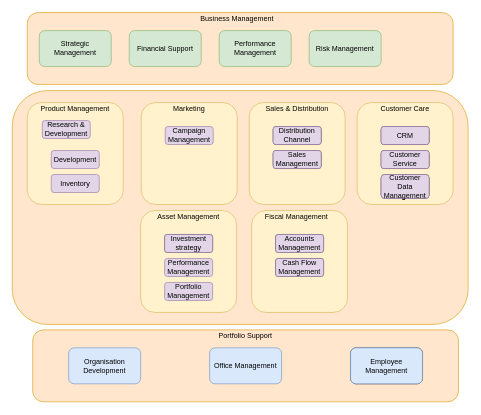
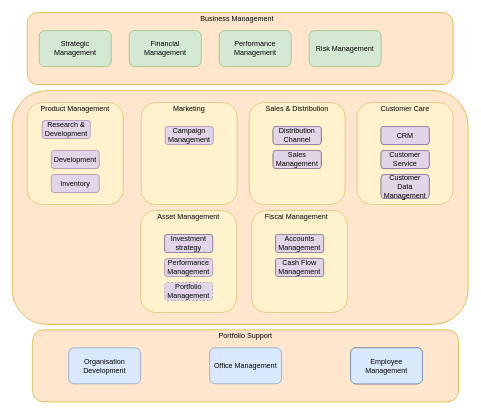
  <mxCell id="0" />
  <mxCell id="1" parent="0" />
  <mxCell id="2" value="" style="rounded=1;whiteSpace=wrap;html=1;fillColor=#ffe6cc;strokeColor=#d79b00;" vertex="1" parent="1"><mxGeometry x="20" y="150" width="760" height="390" as="geometry" /></mxCell>
  <mxCell id="3" value="" style="rounded=1;whiteSpace=wrap;html=1;fillColor=#ffe6cc;strokeColor=#d79b00;" vertex="1" parent="1"><mxGeometry x="45" y="20" width="710" height="120" as="geometry" /></mxCell>
  <mxCell id="4" value="Business Management" style="text;html=1;strokeColor=none;fillColor=none;align=center;verticalAlign=middle;whiteSpace=wrap;rounded=0;" vertex="1" parent="1"><mxGeometry x="270" y="20" width="250" height="20" as="geometry" /></mxCell>
  <mxCell id="5" value="Strategic Management" style="rounded=1;whiteSpace=wrap;html=1;fillColor=#d5e8d4;strokeColor=#82b366;" vertex="1" parent="1"><mxGeometry x="65" y="50" width="120" height="60" as="geometry" /></mxCell>
- <mxCell id="6" value="Financial Support" style="rounded=1;whiteSpace=wrap;html=1;fillColor=#d5e8d4;strokeColor=#82b366;" vertex="1" parent="1"><mxGeometry x="215" y="50" width="120" height="60" as="geometry" /></mxCell>
+ <mxCell id="6" value="Financial Management" style="rounded=1;whiteSpace=wrap;html=1;fillColor=#d5e8d4;strokeColor=#82b366;" vertex="1" parent="1"><mxGeometry x="215" y="50" width="120" height="60" as="geometry" /></mxCell>
  <mxCell id="7" value="Performance Management" style="rounded=1;whiteSpace=wrap;html=1;fillColor=#d5e8d4;strokeColor=#82b366;" vertex="1" parent="1"><mxGeometry x="365" y="50" width="120" height="60" as="geometry" /></mxCell>
  <mxCell id="8" value="Risk Management" style="rounded=1;whiteSpace=wrap;html=1;fillColor=#d5e8d4;strokeColor=#82b366;" vertex="1" parent="1"><mxGeometry x="515" y="50" width="120" height="60" as="geometry" /></mxCell>
  <mxCell id="9" value="" style="rounded=1;whiteSpace=wrap;html=1;fillColor=#fff2cc;strokeColor=#d6b656;" vertex="1" parent="1"><mxGeometry x="45" y="170" width="160" height="170" as="geometry" /></mxCell>
  <mxCell id="10" value="Product Management" style="text;html=1;strokeColor=none;fillColor=none;align=center;verticalAlign=middle;whiteSpace=wrap;rounded=0;" vertex="1" parent="1"><mxGeometry x="35" y="170" width="180" height="20" as="geometry" /></mxCell>
  <mxCell id="11" value="Research &amp;amp; Development" style="rounded=1;whiteSpace=wrap;html=1;fillColor=#e1d5e7;strokeColor=#9673a6;" vertex="1" parent="1"><mxGeometry x="70" y="200" width="80" height="30" as="geometry" /></mxCell>
  <mxCell id="12" value="Development" style="rounded=1;whiteSpace=wrap;html=1;fillColor=#e1d5e7;strokeColor=#9673a6;" vertex="1" parent="1"><mxGeometry x="85" y="250" width="80" height="30" as="geometry" /></mxCell>
  <mxCell id="13" value="Inventory" style="rounded=1;whiteSpace=wrap;html=1;fillColor=#e1d5e7;strokeColor=#9673a6;" vertex="1" parent="1"><mxGeometry x="85" y="290" width="80" height="30" as="geometry" /></mxCell>
  <mxCell id="14" value="" style="rounded=1;whiteSpace=wrap;html=1;fillColor=#fff2cc;strokeColor=#d6b656;" vertex="1" parent="1"><mxGeometry x="235" y="170" width="160" height="170" as="geometry" /></mxCell>
  <mxCell id="15" value="Marketing&lt;span style=&quot;color: rgba(0 , 0 , 0 , 0) ; font-family: monospace ; font-size: 0px&quot;&gt;%3CmxGraphModel%3E%3Croot%3E%3CmxCell%20id%3D%220%22%2F%3E%3CmxCell%20id%3D%221%22%20parent%3D%220%22%2F%3E%3CmxCell%20id%3D%222%22%20value%3D%22%22%20style%3D%22rounded%3D1%3BwhiteSpace%3Dwrap%3Bhtml%3D1%3B%22%20vertex%3D%221%22%20parent%3D%221%22%3E%3CmxGeometry%20x%3D%2250%22%20y%3D%22290%22%20width%3D%22160%22%20height%3D%22170%22%20as%3D%22geometry%22%2F%3E%3C%2FmxCell%3E%3CmxCell%20id%3D%223%22%20value%3D%22Product%20Management%22%20style%3D%22text%3Bhtml%3D1%3BstrokeColor%3Dnone%3BfillColor%3Dnone%3Balign%3Dcenter%3BverticalAlign%3Dmiddle%3BwhiteSpace%3Dwrap%3Brounded%3D0%3B%22%20vertex%3D%221%22%20parent%3D%221%22%3E%3CmxGeometry%20x%3D%2240%22%20y%3D%22290%22%20width%3D%22180%22%20height%3D%2220%22%20as%3D%22geometry%22%2F%3E%3C%2FmxCell%3E%3CmxCell%20id%3D%224%22%20value%3D%22Research%20%26amp%3Bamp%3B%20Development%22%20style%3D%22rounded%3D1%3BwhiteSpace%3Dwrap%3Bhtml%3D1%3B%22%20vertex%3D%221%22%20parent%3D%221%22%3E%3CmxGeometry%20x%3D%2290%22%20y%3D%22330%22%20width%3D%2280%22%20height%3D%2230%22%20as%3D%22geometry%22%2F%3E%3C%2FmxCell%3E%3CmxCell%20id%3D%225%22%20value%3D%22Development%22%20style%3D%22rounded%3D1%3BwhiteSpace%3Dwrap%3Bhtml%3D1%3B%22%20vertex%3D%221%22%20parent%3D%221%22%3E%3CmxGeometry%20x%3D%2290%22%20y%3D%22370%22%20width%3D%2280%22%20height%3D%2230%22%20as%3D%22geometry%22%2F%3E%3C%2FmxCell%3E%3CmxCell%20id%3D%226%22%20value%3D%22Inventory%22%20style%3D%22rounded%3D1%3BwhiteSpace%3Dwrap%3Bhtml%3D1%3B%22%20vertex%3D%221%22%20parent%3D%221%22%3E%3CmxGeometry%20x%3D%2290%22%20y%3D%22410%22%20width%3D%2280%22%20height%3D%2230%22%20as%3D%22geometry%22%2F%3E%3C%2FmxCell%3E%3C%2Froot%3E%3C%2FmxGraphModel%3E&lt;/span&gt;" style="text;html=1;strokeColor=none;fillColor=none;align=center;verticalAlign=middle;whiteSpace=wrap;rounded=0;" vertex="1" parent="1"><mxGeometry x="225" y="170" width="180" height="20" as="geometry" /></mxCell>
  <mxCell id="16" value="Campaign Management" style="rounded=1;whiteSpace=wrap;html=1;fillColor=#e1d5e7;strokeColor=#9673a6;" vertex="1" parent="1"><mxGeometry x="275" y="210" width="80" height="30" as="geometry" /></mxCell>
  <mxCell id="17" value="" style="rounded=1;whiteSpace=wrap;html=1;fillColor=#fff2cc;strokeColor=#d6b656;" vertex="1" parent="1"><mxGeometry x="415" y="170" width="160" height="170" as="geometry" /></mxCell>
  <mxCell id="18" value="Sales &amp;amp; Distribution&lt;span style=&quot;color: rgba(0 , 0 , 0 , 0) ; font-family: monospace ; font-size: 0px&quot;&gt;%3CmxGraphModel%3E%3Croot%3E%3CmxCell%20id%3D%220%22%2F%3E%3CmxCell%20id%3D%221%22%20parent%3D%220%22%2F%3E%3CmxCell%20id%3D%222%22%20value%3D%22%22%20style%3D%22rounded%3D1%3BwhiteSpace%3Dwrap%3Bhtml%3D1%3B%22%20vertex%3D%221%22%20parent%3D%221%22%3E%3CmxGeometry%20x%3D%2250%22%20y%3D%22290%22%20width%3D%22160%22%20height%3D%22170%22%20as%3D%22geometry%22%2F%3E%3C%2FmxCell%3E%3CmxCell%20id%3D%223%22%20value%3D%22Product%20Management%22%20style%3D%22text%3Bhtml%3D1%3BstrokeColor%3Dnone%3BfillColor%3Dnone%3Balign%3Dcenter%3BverticalAlign%3Dmiddle%3BwhiteSpace%3Dwrap%3Brounded%3D0%3B%22%20vertex%3D%221%22%20parent%3D%221%22%3E%3CmxGeometry%20x%3D%2240%22%20y%3D%22290%22%20width%3D%22180%22%20height%3D%2220%22%20as%3D%22geometry%22%2F%3E%3C%2FmxCell%3E%3CmxCell%20id%3D%224%22%20value%3D%22Research%20%26amp%3Bamp%3B%20Development%22%20style%3D%22rounded%3D1%3BwhiteSpace%3Dwrap%3Bhtml%3D1%3B%22%20vertex%3D%221%22%20parent%3D%221%22%3E%3CmxGeometry%20x%3D%2290%22%20y%3D%22330%22%20width%3D%2280%22%20height%3D%2230%22%20as%3D%22geometry%22%2F%3E%3C%2FmxCell%3E%3CmxCell%20id%3D%225%22%20value%3D%22Development%22%20style%3D%22rounded%3D1%3BwhiteSpace%3Dwrap%3Bhtml%3D1%3B%22%20vertex%3D%221%22%20parent%3D%221%22%3E%3CmxGeometry%20x%3D%2290%22%20y%3D%22370%22%20width%3D%2280%22%20height%3D%2230%22%20as%3D%22geometry%22%2F%3E%3C%2FmxCell%3E%3CmxCell%20id%3D%226%22%20value%3D%22Inventory%22%20style%3D%22rounded%3D1%3BwhiteSpace%3Dwrap%3Bhtml%3D1%3B%22%20vertex%3D%221%22%20parent%3D%221%22%3E%3CmxGeometry%20x%3D%2290%22%20y%3D%22410%22%20width%3D%2280%22%20height%3D%2230%22%20as%3D%22geometry%22%2F%3E%3C%2FmxCell%3E%3C%2Froot%3E%3C%2FmxGraphModel%3E&lt;/span&gt;" style="text;html=1;strokeColor=none;fillColor=none;align=center;verticalAlign=middle;whiteSpace=wrap;rounded=0;" vertex="1" parent="1"><mxGeometry x="405" y="170" width="180" height="20" as="geometry" /></mxCell>
  <mxCell id="19" value="Distribution Channel" style="rounded=1;whiteSpace=wrap;html=1;" vertex="1" parent="1"><mxGeometry x="455" y="210" width="80" height="30" as="geometry" /></mxCell>
  <mxCell id="20" value="Sales Management" style="rounded=1;whiteSpace=wrap;html=1;" vertex="1" parent="1"><mxGeometry x="455" y="250" width="80" height="30" as="geometry" /></mxCell>
  <mxCell id="21" value="" style="rounded=1;whiteSpace=wrap;html=1;fillColor=#fff2cc;strokeColor=#d6b656;" vertex="1" parent="1"><mxGeometry x="595" y="170" width="160" height="170" as="geometry" /></mxCell>
  <mxCell id="22" value="Customer Care" style="text;html=1;strokeColor=none;fillColor=none;align=center;verticalAlign=middle;whiteSpace=wrap;rounded=0;" vertex="1" parent="1"><mxGeometry x="585" y="170" width="180" height="20" as="geometry" /></mxCell>
  <mxCell id="23" value="CRM" style="rounded=1;whiteSpace=wrap;html=1;" vertex="1" parent="1"><mxGeometry x="635" y="210" width="80" height="30" as="geometry" /></mxCell>
  <mxCell id="24" value="Customer Service" style="rounded=1;whiteSpace=wrap;html=1;" vertex="1" parent="1"><mxGeometry x="635" y="250" width="80" height="30" as="geometry" /></mxCell>
  <mxCell id="25" value="Customer Data Management" style="rounded=1;whiteSpace=wrap;html=1;" vertex="1" parent="1"><mxGeometry x="635" y="290" width="80" height="40" as="geometry" /></mxCell>
  <mxCell id="26" value="" style="rounded=1;whiteSpace=wrap;html=1;fillColor=#fff2cc;strokeColor=#d6b656;" vertex="1" parent="1"><mxGeometry x="234" y="350" width="160" height="170" as="geometry" /></mxCell>
  <mxCell id="27" value="Asset Management" style="text;html=1;strokeColor=none;fillColor=none;align=center;verticalAlign=middle;whiteSpace=wrap;rounded=0;" vertex="1" parent="1"><mxGeometry x="224" y="350" width="180" height="20" as="geometry" /></mxCell>
  <mxCell id="28" value="Investment strategy" style="rounded=1;whiteSpace=wrap;html=1;" vertex="1" parent="1"><mxGeometry x="274" y="390" width="80" height="30" as="geometry" /></mxCell>
  <mxCell id="29" value="Performance Management" style="rounded=1;whiteSpace=wrap;html=1;fillColor=#e1d5e7;strokeColor=#9673a6;" vertex="1" parent="1"><mxGeometry x="274" y="430" width="80" height="30" as="geometry" /></mxCell>
- <mxCell id="30" value="Portfolio Management" style="rounded=1;whiteSpace=wrap;html=1;fillColor=#e1d5e7;strokeColor=#9673a6;" vertex="1" parent="1"><mxGeometry x="274" y="470" width="80" height="30" as="geometry" /></mxCell>
+ <mxCell id="30" value="Portfolio Management" style="rounded=1;whiteSpace=wrap;html=1;fillColor=#e1d5e7;strokeColor=#9673a6;dashed=1;" vertex="1" parent="1"><mxGeometry x="274" y="470" width="80" height="30" as="geometry" /></mxCell>
  <mxCell id="31" value="" style="rounded=1;whiteSpace=wrap;html=1;fillColor=#fff2cc;strokeColor=#d6b656;" vertex="1" parent="1"><mxGeometry x="419" y="350" width="160" height="170" as="geometry" /></mxCell>
  <mxCell id="32" value="Fiscal Management" style="text;html=1;strokeColor=none;fillColor=none;align=center;verticalAlign=middle;whiteSpace=wrap;rounded=0;" vertex="1" parent="1"><mxGeometry x="404" y="350" width="180" height="20" as="geometry" /></mxCell>
  <mxCell id="33" value="Accounts Management" style="rounded=1;whiteSpace=wrap;html=1;" vertex="1" parent="1"><mxGeometry x="459" y="390" width="80" height="30" as="geometry" /></mxCell>
  <mxCell id="34" value="Cash Flow Management" style="rounded=1;whiteSpace=wrap;html=1;" vertex="1" parent="1"><mxGeometry x="459" y="430" width="80" height="30" as="geometry" /></mxCell>
  <mxCell id="35" value="" style="rounded=1;whiteSpace=wrap;html=1;fillColor=#ffe6cc;strokeColor=#d79b00;" vertex="1" parent="1"><mxGeometry x="54" y="549" width="710" height="120" as="geometry" /></mxCell>
  <mxCell id="36" value="Portfolio Support" style="text;html=1;strokeColor=none;fillColor=none;align=center;verticalAlign=middle;whiteSpace=wrap;rounded=0;" vertex="1" parent="1"><mxGeometry x="284" y="549" width="250" height="20" as="geometry" /></mxCell>
  <mxCell id="37" value="Organisation Development" style="rounded=1;whiteSpace=wrap;html=1;fillColor=#dae8fc;strokeColor=#6c8ebf;" vertex="1" parent="1"><mxGeometry x="114" y="579" width="120" height="60" as="geometry" /></mxCell>
  <mxCell id="38" value="Office Management" style="rounded=1;whiteSpace=wrap;html=1;fillColor=#dae8fc;strokeColor=#6c8ebf;" vertex="1" parent="1"><mxGeometry x="349" y="579" width="120" height="60" as="geometry" /></mxCell>
  <mxCell id="39" value="Employee Management" style="rounded=1;whiteSpace=wrap;html=1;" vertex="1" parent="1"><mxGeometry x="584" y="579" width="120" height="60" as="geometry" /></mxCell>
  <mxCell id="40" value="Employee Management" style="rounded=1;whiteSpace=wrap;html=1;fillColor=#dae8fc;strokeColor=#6c8ebf;" vertex="1" parent="1"><mxGeometry x="584" y="579" width="120" height="60" as="geometry" /></mxCell>
  <mxCell id="41" value="CRM" style="rounded=1;whiteSpace=wrap;html=1;fillColor=#e1d5e7;strokeColor=#9673a6;" vertex="1" parent="1"><mxGeometry x="635" y="210" width="80" height="30" as="geometry" /></mxCell>
  <mxCell id="42" value="Customer Service" style="rounded=1;whiteSpace=wrap;html=1;fillColor=#e1d5e7;strokeColor=#9673a6;" vertex="1" parent="1"><mxGeometry x="635" y="250" width="80" height="30" as="geometry" /></mxCell>
  <mxCell id="43" value="Customer Data Management" style="rounded=1;whiteSpace=wrap;html=1;fillColor=#e1d5e7;strokeColor=#9673a6;" vertex="1" parent="1"><mxGeometry x="635" y="290" width="80" height="40" as="geometry" /></mxCell>
  <mxCell id="44" value="Sales Management" style="rounded=1;whiteSpace=wrap;html=1;fillColor=#e1d5e7;strokeColor=#9673a6;" vertex="1" parent="1"><mxGeometry x="455" y="250" width="80" height="30" as="geometry" /></mxCell>
  <mxCell id="45" value="Distribution Channel" style="rounded=1;whiteSpace=wrap;html=1;fillColor=#e1d5e7;strokeColor=#9673a6;" vertex="1" parent="1"><mxGeometry x="455" y="210" width="80" height="30" as="geometry" /></mxCell>
  <mxCell id="46" value="Accounts Management" style="rounded=1;whiteSpace=wrap;html=1;fillColor=#e1d5e7;strokeColor=#9673a6;" vertex="1" parent="1"><mxGeometry x="459" y="390" width="80" height="30" as="geometry" /></mxCell>
  <mxCell id="47" value="Cash Flow Management" style="rounded=1;whiteSpace=wrap;html=1;fillColor=#e1d5e7;strokeColor=#9673a6;" vertex="1" parent="1"><mxGeometry x="459" y="430" width="80" height="30" as="geometry" /></mxCell>
  <mxCell id="48" value="Investment strategy" style="rounded=1;whiteSpace=wrap;html=1;fillColor=#e1d5e7;strokeColor=#9673a6;" vertex="1" parent="1"><mxGeometry x="274" y="390" width="80" height="30" as="geometry" /></mxCell>
